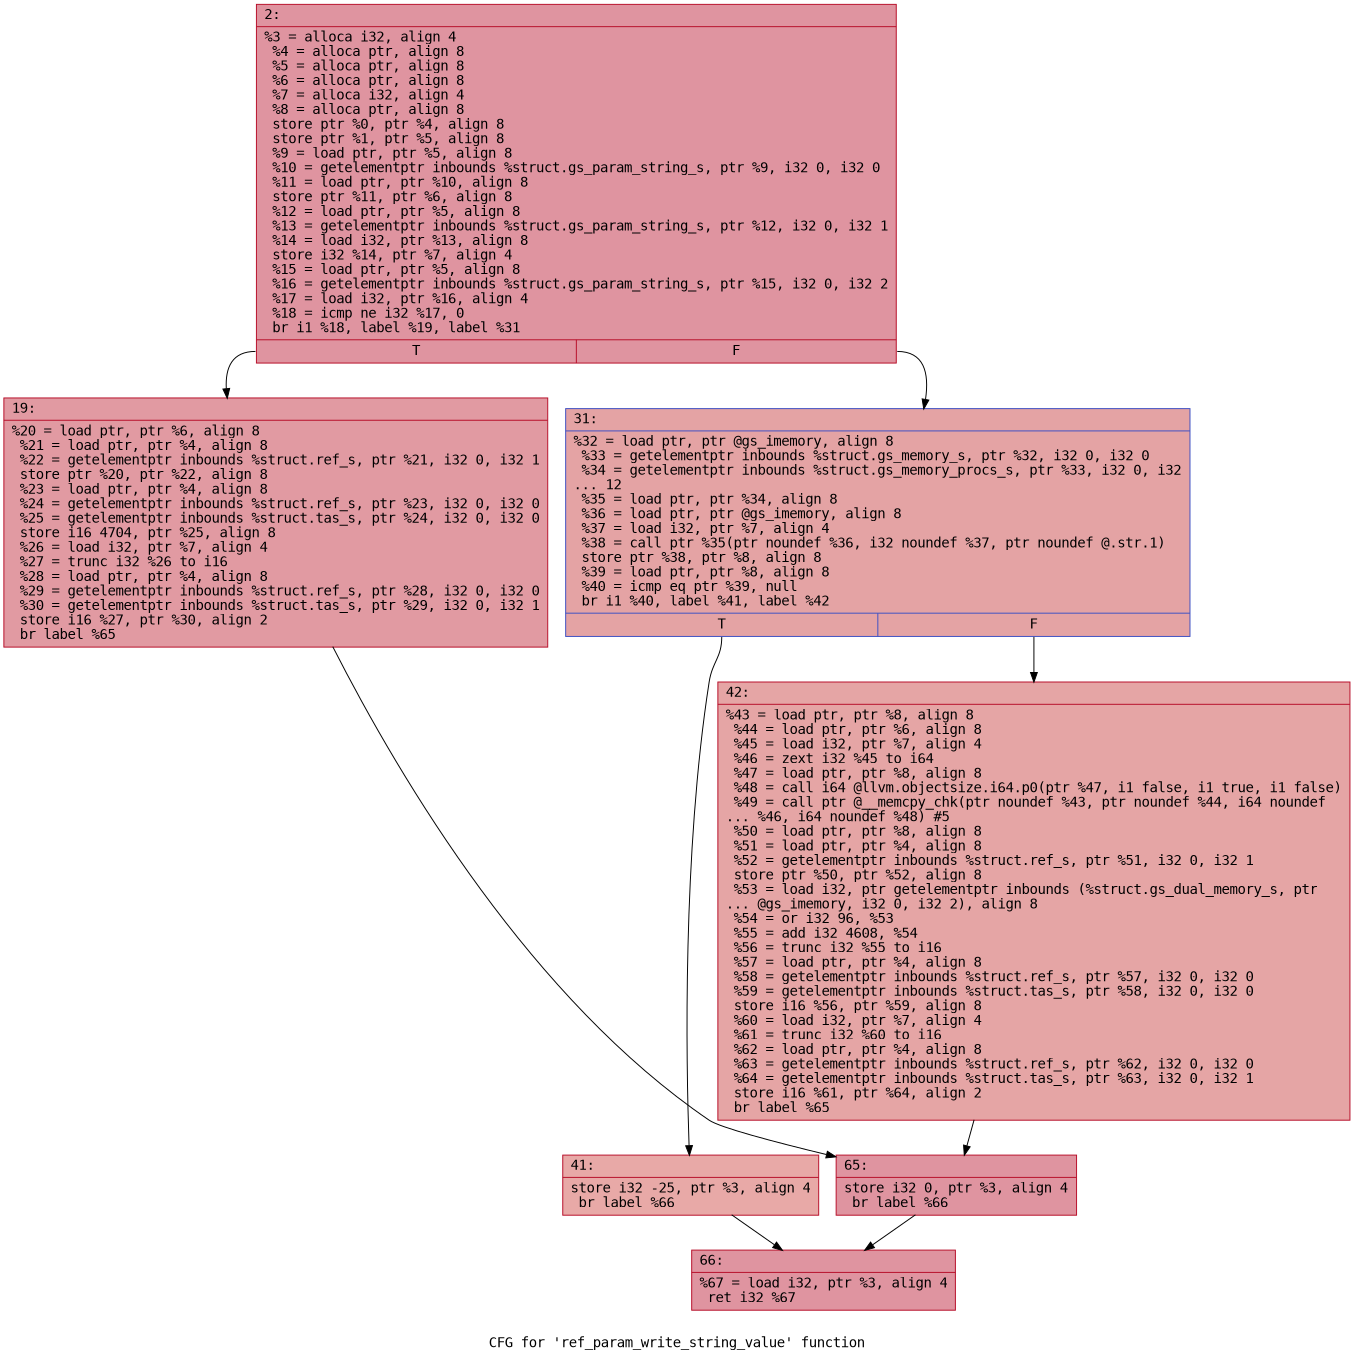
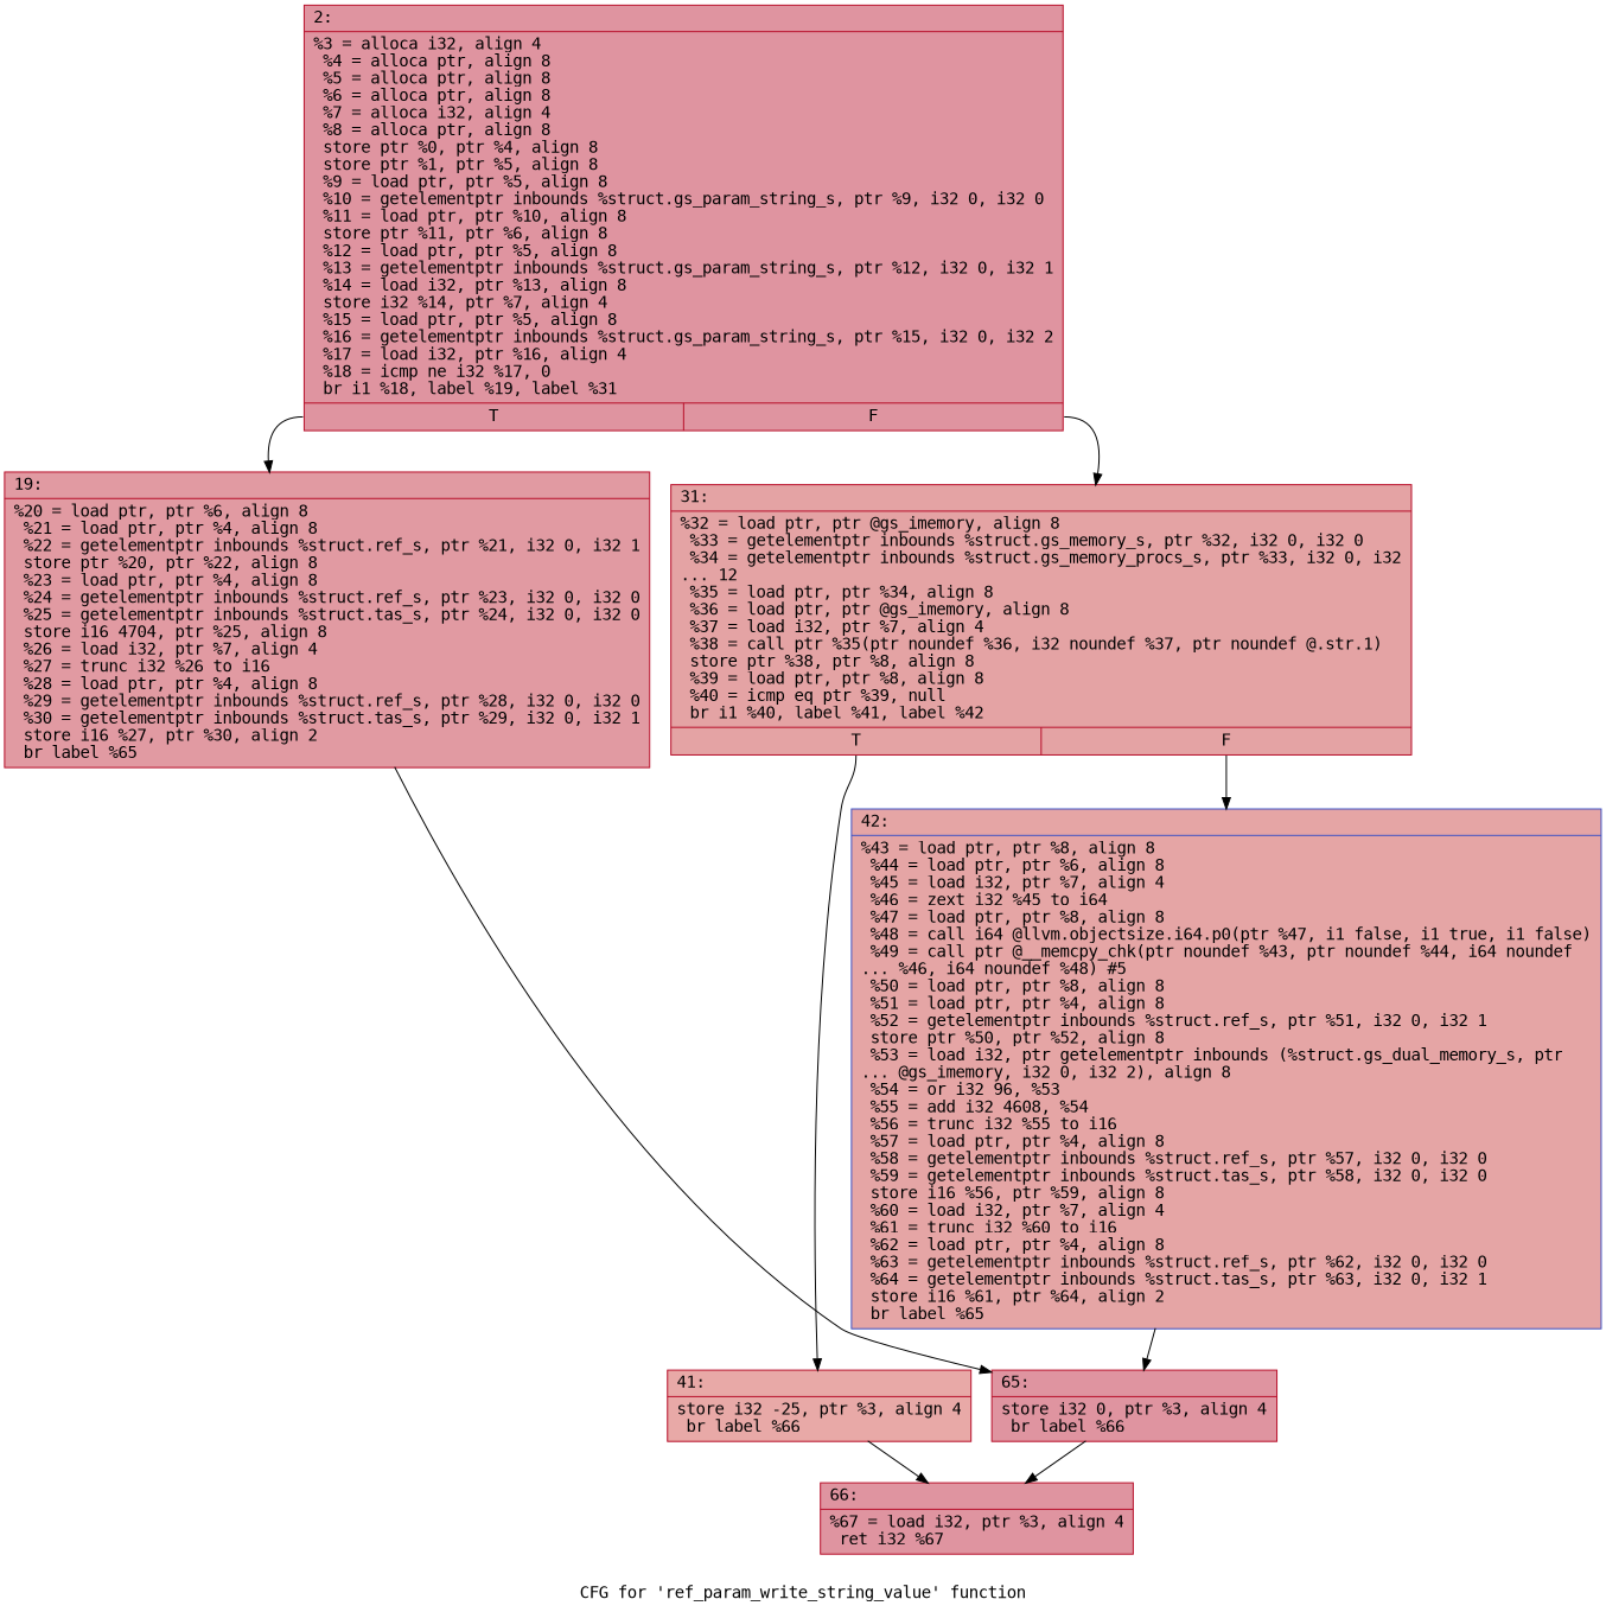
  digraph {
    fontname="DejaVu Sans Mono"
    label="CFG for 'ref_param_write_string_value' function"
    node [color="#b70d28ff" fillcolor="#b70d2870" fontname="DejaVu Sans Mono" shape=record style=filled]
    edge [fontname="DejaVu Sans Mono"]
    n1 [label="{2:\l|  %3 = alloca i32, align 4\l  %4 = alloca ptr, align 8\l  %5 = alloca ptr, align 8\l  %6 = alloca ptr, align 8\l  %7 = alloca i32, align 4\l  %8 = alloca ptr, align 8\l  store ptr %0, ptr %4, align 8\l  store ptr %1, ptr %5, align 8\l  %9 = load ptr, ptr %5, align 8\l  %10 = getelementptr inbounds %struct.gs_param_string_s, ptr %9, i32 0, i32 0\l  %11 = load ptr, ptr %10, align 8\l  store ptr %11, ptr %6, align 8\l  %12 = load ptr, ptr %5, align 8\l  %13 = getelementptr inbounds %struct.gs_param_string_s, ptr %12, i32 0, i32 1\l  %14 = load i32, ptr %13, align 8\l  store i32 %14, ptr %7, align 4\l  %15 = load ptr, ptr %5, align 8\l  %16 = getelementptr inbounds %struct.gs_param_string_s, ptr %15, i32 0, i32 2\l  %17 = load i32, ptr %16, align 4\l  %18 = icmp ne i32 %17, 0\l  br i1 %18, label %19, label %31\l|{<s0>T|<s1>F}}"]
    n2 [fillcolor="#bb1b2c70" label="{19:\l|  %20 = load ptr, ptr %6, align 8\l  %21 = load ptr, ptr %4, align 8\l  %22 = getelementptr inbounds %struct.ref_s, ptr %21, i32 0, i32 1\l  store ptr %20, ptr %22, align 8\l  %23 = load ptr, ptr %4, align 8\l  %24 = getelementptr inbounds %struct.ref_s, ptr %23, i32 0, i32 0\l  %25 = getelementptr inbounds %struct.tas_s, ptr %24, i32 0, i32 0\l  store i16 4704, ptr %25, align 8\l  %26 = load i32, ptr %7, align 4\l  %27 = trunc i32 %26 to i16\l  %28 = load ptr, ptr %4, align 8\l  %29 = getelementptr inbounds %struct.ref_s, ptr %28, i32 0, i32 0\l  %30 = getelementptr inbounds %struct.tas_s, ptr %29, i32 0, i32 1\l  store i16 %27, ptr %30, align 2\l  br label %65\l}"]
-   n3 [color="#3d50c3ff" fillcolor="#c32e3170" label="{31:\l|  %32 = load ptr, ptr @gs_imemory, align 8\l  %33 = getelementptr inbounds %struct.gs_memory_s, ptr %32, i32 0, i32 0\l  %34 = getelementptr inbounds %struct.gs_memory_procs_s, ptr %33, i32 0, i32\l... 12\l  %35 = load ptr, ptr %34, align 8\l  %36 = load ptr, ptr @gs_imemory, align 8\l  %37 = load i32, ptr %7, align 4\l  %38 = call ptr %35(ptr noundef %36, i32 noundef %37, ptr noundef @.str.1)\l  store ptr %38, ptr %8, align 8\l  %39 = load ptr, ptr %8, align 8\l  %40 = icmp eq ptr %39, null\l  br i1 %40, label %41, label %42\l|{<s0>T|<s1>F}}"]
+   n3 [fillcolor="#c32e3170" label="{31:\l|  %32 = load ptr, ptr @gs_imemory, align 8\l  %33 = getelementptr inbounds %struct.gs_memory_s, ptr %32, i32 0, i32 0\l  %34 = getelementptr inbounds %struct.gs_memory_procs_s, ptr %33, i32 0, i32\l... 12\l  %35 = load ptr, ptr %34, align 8\l  %36 = load ptr, ptr @gs_imemory, align 8\l  %37 = load i32, ptr %7, align 4\l  %38 = call ptr %35(ptr noundef %36, i32 noundef %37, ptr noundef @.str.1)\l  store ptr %38, ptr %8, align 8\l  %39 = load ptr, ptr %8, align 8\l  %40 = icmp eq ptr %39, null\l  br i1 %40, label %41, label %42\l|{<s0>T|<s1>F}}"]
    n4 [label="{65:\l|  store i32 0, ptr %3, align 4\l  br label %66\l}"]
    n5 [fillcolor="#ca3b3770" label="{41:\l|  store i32 -25, ptr %3, align 4\l  br label %66\l}"]
-   n6 [fillcolor="#c5333470" label="{42:\l|  %43 = load ptr, ptr %8, align 8\l  %44 = load ptr, ptr %6, align 8\l  %45 = load i32, ptr %7, align 4\l  %46 = zext i32 %45 to i64\l  %47 = load ptr, ptr %8, align 8\l  %48 = call i64 @llvm.objectsize.i64.p0(ptr %47, i1 false, i1 true, i1 false)\l  %49 = call ptr @__memcpy_chk(ptr noundef %43, ptr noundef %44, i64 noundef\l... %46, i64 noundef %48) #5\l  %50 = load ptr, ptr %8, align 8\l  %51 = load ptr, ptr %4, align 8\l  %52 = getelementptr inbounds %struct.ref_s, ptr %51, i32 0, i32 1\l  store ptr %50, ptr %52, align 8\l  %53 = load i32, ptr getelementptr inbounds (%struct.gs_dual_memory_s, ptr\l... @gs_imemory, i32 0, i32 2), align 8\l  %54 = or i32 96, %53\l  %55 = add i32 4608, %54\l  %56 = trunc i32 %55 to i16\l  %57 = load ptr, ptr %4, align 8\l  %58 = getelementptr inbounds %struct.ref_s, ptr %57, i32 0, i32 0\l  %59 = getelementptr inbounds %struct.tas_s, ptr %58, i32 0, i32 0\l  store i16 %56, ptr %59, align 8\l  %60 = load i32, ptr %7, align 4\l  %61 = trunc i32 %60 to i16\l  %62 = load ptr, ptr %4, align 8\l  %63 = getelementptr inbounds %struct.ref_s, ptr %62, i32 0, i32 0\l  %64 = getelementptr inbounds %struct.tas_s, ptr %63, i32 0, i32 1\l  store i16 %61, ptr %64, align 2\l  br label %65\l}"]
+   n6 [color="#3d50c3ff" fillcolor="#c5333470" label="{42:\l|  %43 = load ptr, ptr %8, align 8\l  %44 = load ptr, ptr %6, align 8\l  %45 = load i32, ptr %7, align 4\l  %46 = zext i32 %45 to i64\l  %47 = load ptr, ptr %8, align 8\l  %48 = call i64 @llvm.objectsize.i64.p0(ptr %47, i1 false, i1 true, i1 false)\l  %49 = call ptr @__memcpy_chk(ptr noundef %43, ptr noundef %44, i64 noundef\l... %46, i64 noundef %48) #5\l  %50 = load ptr, ptr %8, align 8\l  %51 = load ptr, ptr %4, align 8\l  %52 = getelementptr inbounds %struct.ref_s, ptr %51, i32 0, i32 1\l  store ptr %50, ptr %52, align 8\l  %53 = load i32, ptr getelementptr inbounds (%struct.gs_dual_memory_s, ptr\l... @gs_imemory, i32 0, i32 2), align 8\l  %54 = or i32 96, %53\l  %55 = add i32 4608, %54\l  %56 = trunc i32 %55 to i16\l  %57 = load ptr, ptr %4, align 8\l  %58 = getelementptr inbounds %struct.ref_s, ptr %57, i32 0, i32 0\l  %59 = getelementptr inbounds %struct.tas_s, ptr %58, i32 0, i32 0\l  store i16 %56, ptr %59, align 8\l  %60 = load i32, ptr %7, align 4\l  %61 = trunc i32 %60 to i16\l  %62 = load ptr, ptr %4, align 8\l  %63 = getelementptr inbounds %struct.ref_s, ptr %62, i32 0, i32 0\l  %64 = getelementptr inbounds %struct.tas_s, ptr %63, i32 0, i32 1\l  store i16 %61, ptr %64, align 2\l  br label %65\l}"]
    n7 [label="{66:\l|  %67 = load i32, ptr %3, align 4\l  ret i32 %67\l}"]
    n1 -> n2 [tailport=s0]
    n1 -> n3 [tailport=s1]
    n2 -> n4
    n3 -> n5 [tailport=s0]
    n3 -> n6 [tailport=s1]
    n4 -> n7
    n5 -> n7
    n6 -> n4
  }
